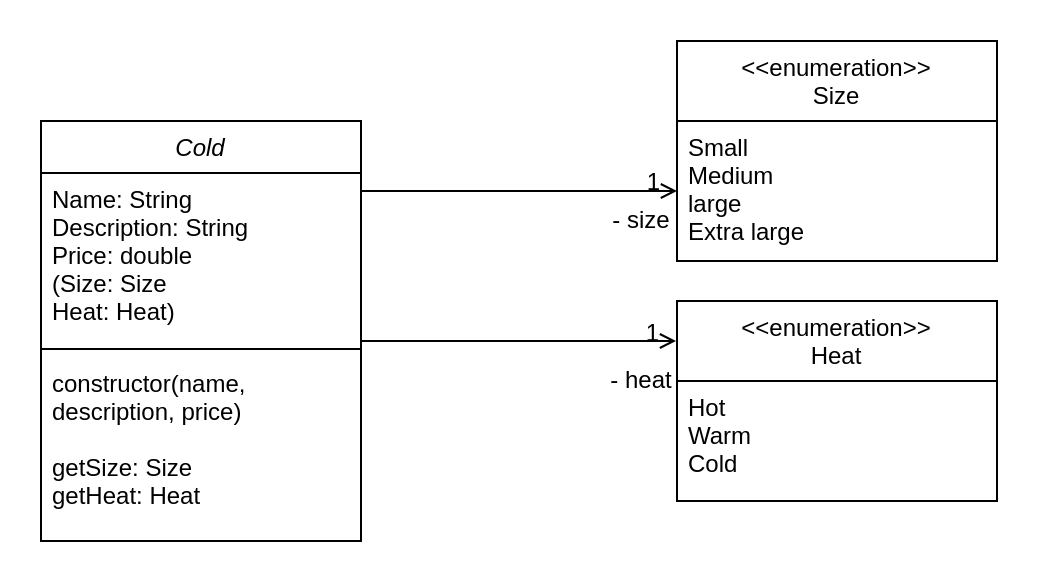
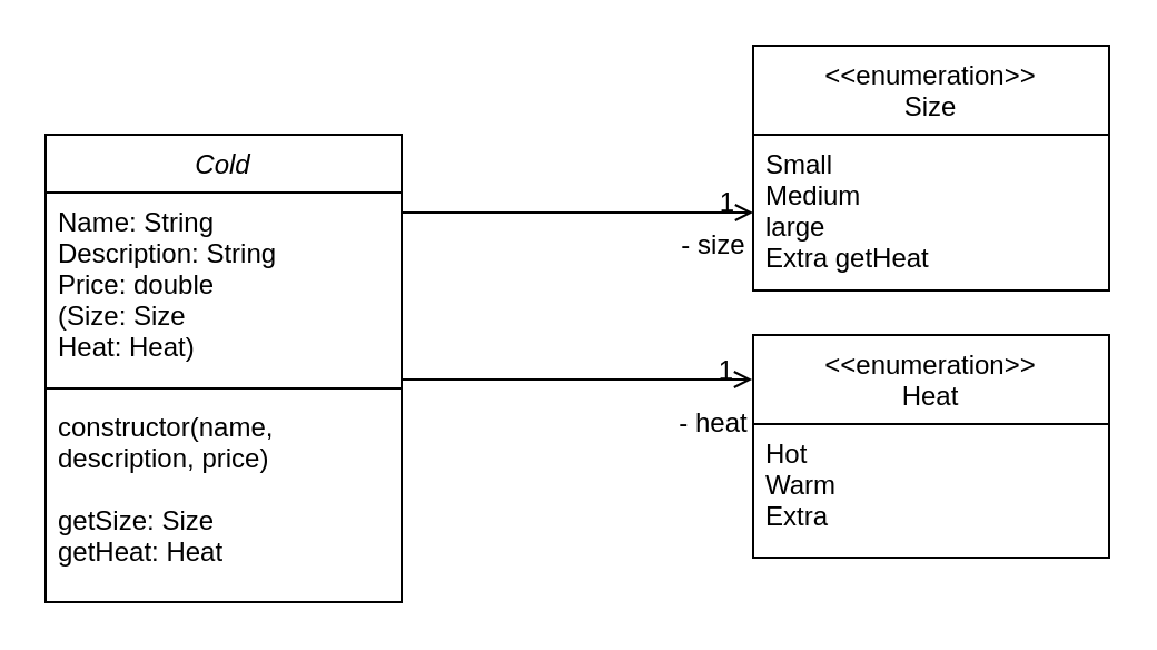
  <mxCell id="0" />
  <mxCell id="1" parent="0" />
  <mxCell id="2" value="Cold" style="swimlane;fontStyle=2;align=center;verticalAlign=top;childLayout=stackLayout;horizontal=1;startSize=26;horizontalStack=0;resizeParent=1;resizeLast=0;collapsible=1;marginBottom=0;rounded=0;shadow=0;strokeWidth=1;" parent="1" vertex="1"><mxGeometry x="20" y="60" width="160" height="210" as="geometry"><mxRectangle x="230" y="140" width="160" height="26" as="alternateBounds" /></mxGeometry></mxCell>
  <mxCell id="3" value="Name: String&#10;Description: String&#10;Price: double&#10;(Size: Size&#10;Heat: Heat)" style="text;align=left;verticalAlign=top;spacingLeft=4;spacingRight=4;overflow=hidden;rotatable=0;points=[[0,0.5],[1,0.5]];portConstraint=eastwest;" parent="2" vertex="1"><mxGeometry y="26" width="160" height="84" as="geometry" /></mxCell>
  <mxCell id="4" value="" style="line;html=1;strokeWidth=1;align=left;verticalAlign=middle;spacingTop=-1;spacingLeft=3;spacingRight=3;rotatable=0;labelPosition=right;points=[];portConstraint=eastwest;" vertex="1" parent="2"><mxGeometry y="110" width="160" height="8" as="geometry" /></mxCell>
  <mxCell id="5" value="constructor(name, &#10;description, price)&#10;&#10;getSize: Size&#10;getHeat: Heat" style="text;align=left;verticalAlign=top;spacingLeft=4;spacingRight=4;overflow=hidden;rotatable=0;points=[[0,0.5],[1,0.5]];portConstraint=eastwest;" parent="2" vertex="1"><mxGeometry y="118" width="160" height="92" as="geometry" /></mxCell>
  <mxCell id="6" value="&lt;&lt;enumeration&gt;&gt;&#10;Size" style="swimlane;fontStyle=0;align=center;verticalAlign=top;childLayout=stackLayout;horizontal=1;startSize=40;horizontalStack=0;resizeParent=1;resizeLast=0;collapsible=1;marginBottom=0;rounded=0;shadow=0;strokeWidth=1;" parent="1" vertex="1"><mxGeometry x="338" y="20" width="160" height="110" as="geometry"><mxRectangle x="550" y="140" width="160" height="26" as="alternateBounds" /></mxGeometry></mxCell>
- <mxCell id="7" value="Small&#10;Medium&#10;large&#10;Extra large" style="text;align=left;verticalAlign=top;spacingLeft=4;spacingRight=4;overflow=hidden;rotatable=0;points=[[0,0.5],[1,0.5]];portConstraint=eastwest;" parent="6" vertex="1"><mxGeometry y="40" width="160" height="60" as="geometry" /></mxCell>
+ <mxCell id="7" value="Small&#10;Medium&#10;large&#10;Extra getHeat" style="text;align=left;verticalAlign=top;spacingLeft=4;spacingRight=4;overflow=hidden;rotatable=0;points=[[0,0.5],[1,0.5]];portConstraint=eastwest;" parent="6" vertex="1"><mxGeometry y="40" width="160" height="60" as="geometry" /></mxCell>
  <mxCell id="8" value="" style="endArrow=open;shadow=0;strokeWidth=1;rounded=0;endFill=1;edgeStyle=elbowEdgeStyle;elbow=vertical;" parent="1" source="2" target="6" edge="1"><mxGeometry x="0.5" y="41" relative="1" as="geometry"><mxPoint x="210" y="102" as="sourcePoint" /><mxPoint x="370" y="102" as="targetPoint" /><mxPoint x="-40" y="32" as="offset" /></mxGeometry></mxCell>
  <mxCell id="9" value="1" style="resizable=0;align=right;verticalAlign=bottom;labelBackgroundColor=none;fontSize=12;" parent="8" connectable="0" vertex="1"><mxGeometry x="1" relative="1" as="geometry"><mxPoint x="-7" y="4" as="offset" /></mxGeometry></mxCell>
  <mxCell id="10" value="&lt;&lt;enumeration&gt;&gt;&#10;Heat" style="swimlane;fontStyle=0;align=center;verticalAlign=top;childLayout=stackLayout;horizontal=1;startSize=40;horizontalStack=0;resizeParent=1;resizeLast=0;collapsible=1;marginBottom=0;rounded=0;shadow=0;strokeWidth=1;" vertex="1" parent="1"><mxGeometry x="338" y="150" width="160" height="100" as="geometry"><mxRectangle x="550" y="140" width="160" height="26" as="alternateBounds" /></mxGeometry></mxCell>
- <mxCell id="11" value="Hot&#10;Warm&#10;Cold" style="text;align=left;verticalAlign=top;spacingLeft=4;spacingRight=4;overflow=hidden;rotatable=0;points=[[0,0.5],[1,0.5]];portConstraint=eastwest;" vertex="1" parent="10"><mxGeometry y="40" width="160" height="60" as="geometry" /></mxCell>
+ <mxCell id="11" value="Hot&#10;Warm&#10;Extra" style="text;align=left;verticalAlign=top;spacingLeft=4;spacingRight=4;overflow=hidden;rotatable=0;points=[[0,0.5],[1,0.5]];portConstraint=eastwest;" vertex="1" parent="10"><mxGeometry y="40" width="160" height="60" as="geometry" /></mxCell>
  <mxCell id="12" value="" style="endArrow=open;shadow=0;strokeWidth=1;rounded=0;endFill=1;edgeStyle=elbowEdgeStyle;elbow=vertical;entryX=-0.003;entryY=0.204;entryDx=0;entryDy=0;entryPerimeter=0;exitX=1;exitY=0.5;exitDx=0;exitDy=0;" edge="1" parent="1" target="10" source="5"><mxGeometry x="0.5" y="41" relative="1" as="geometry"><mxPoint x="211" y="110" as="sourcePoint" /><mxPoint x="370" y="232" as="targetPoint" /><mxPoint x="-40" y="32" as="offset" /><Array as="points"><mxPoint x="270" y="170" /></Array></mxGeometry></mxCell>
  <mxCell id="13" value="1" style="resizable=0;align=right;verticalAlign=bottom;labelBackgroundColor=none;fontSize=12;" connectable="0" vertex="1" parent="12"><mxGeometry x="1" relative="1" as="geometry"><mxPoint x="-7" y="4" as="offset" /></mxGeometry></mxCell>
  <mxCell id="14" value="- size" style="text;html=1;align=center;verticalAlign=middle;resizable=0;points=[];autosize=1;strokeColor=none;fillColor=none;" vertex="1" parent="1"><mxGeometry x="295" y="95" width="50" height="30" as="geometry" /></mxCell>
  <mxCell id="15" value="- heat" style="text;html=1;align=center;verticalAlign=middle;resizable=0;points=[];autosize=1;strokeColor=none;fillColor=none;" vertex="1" parent="1"><mxGeometry x="295" y="175" width="50" height="30" as="geometry" /></mxCell>
